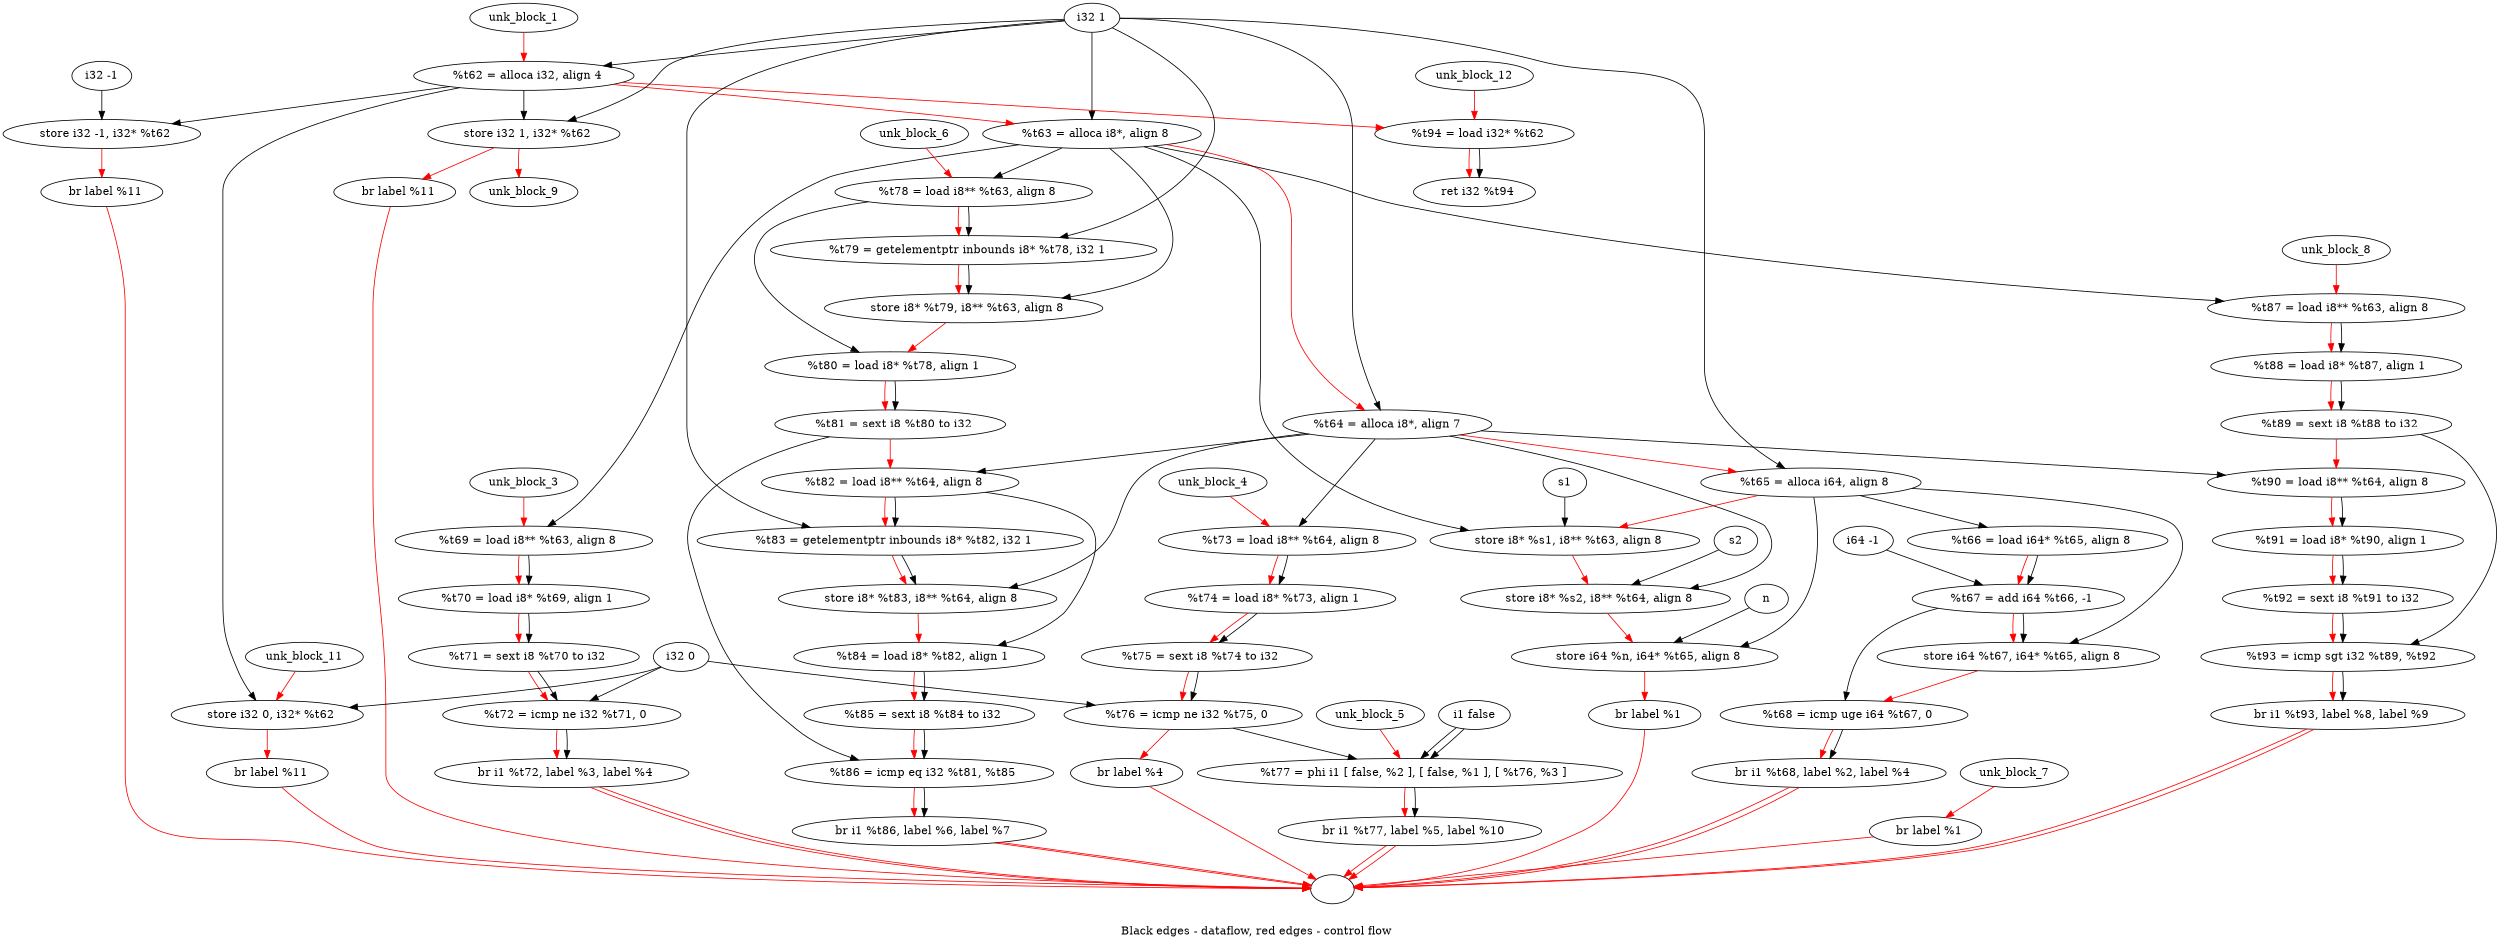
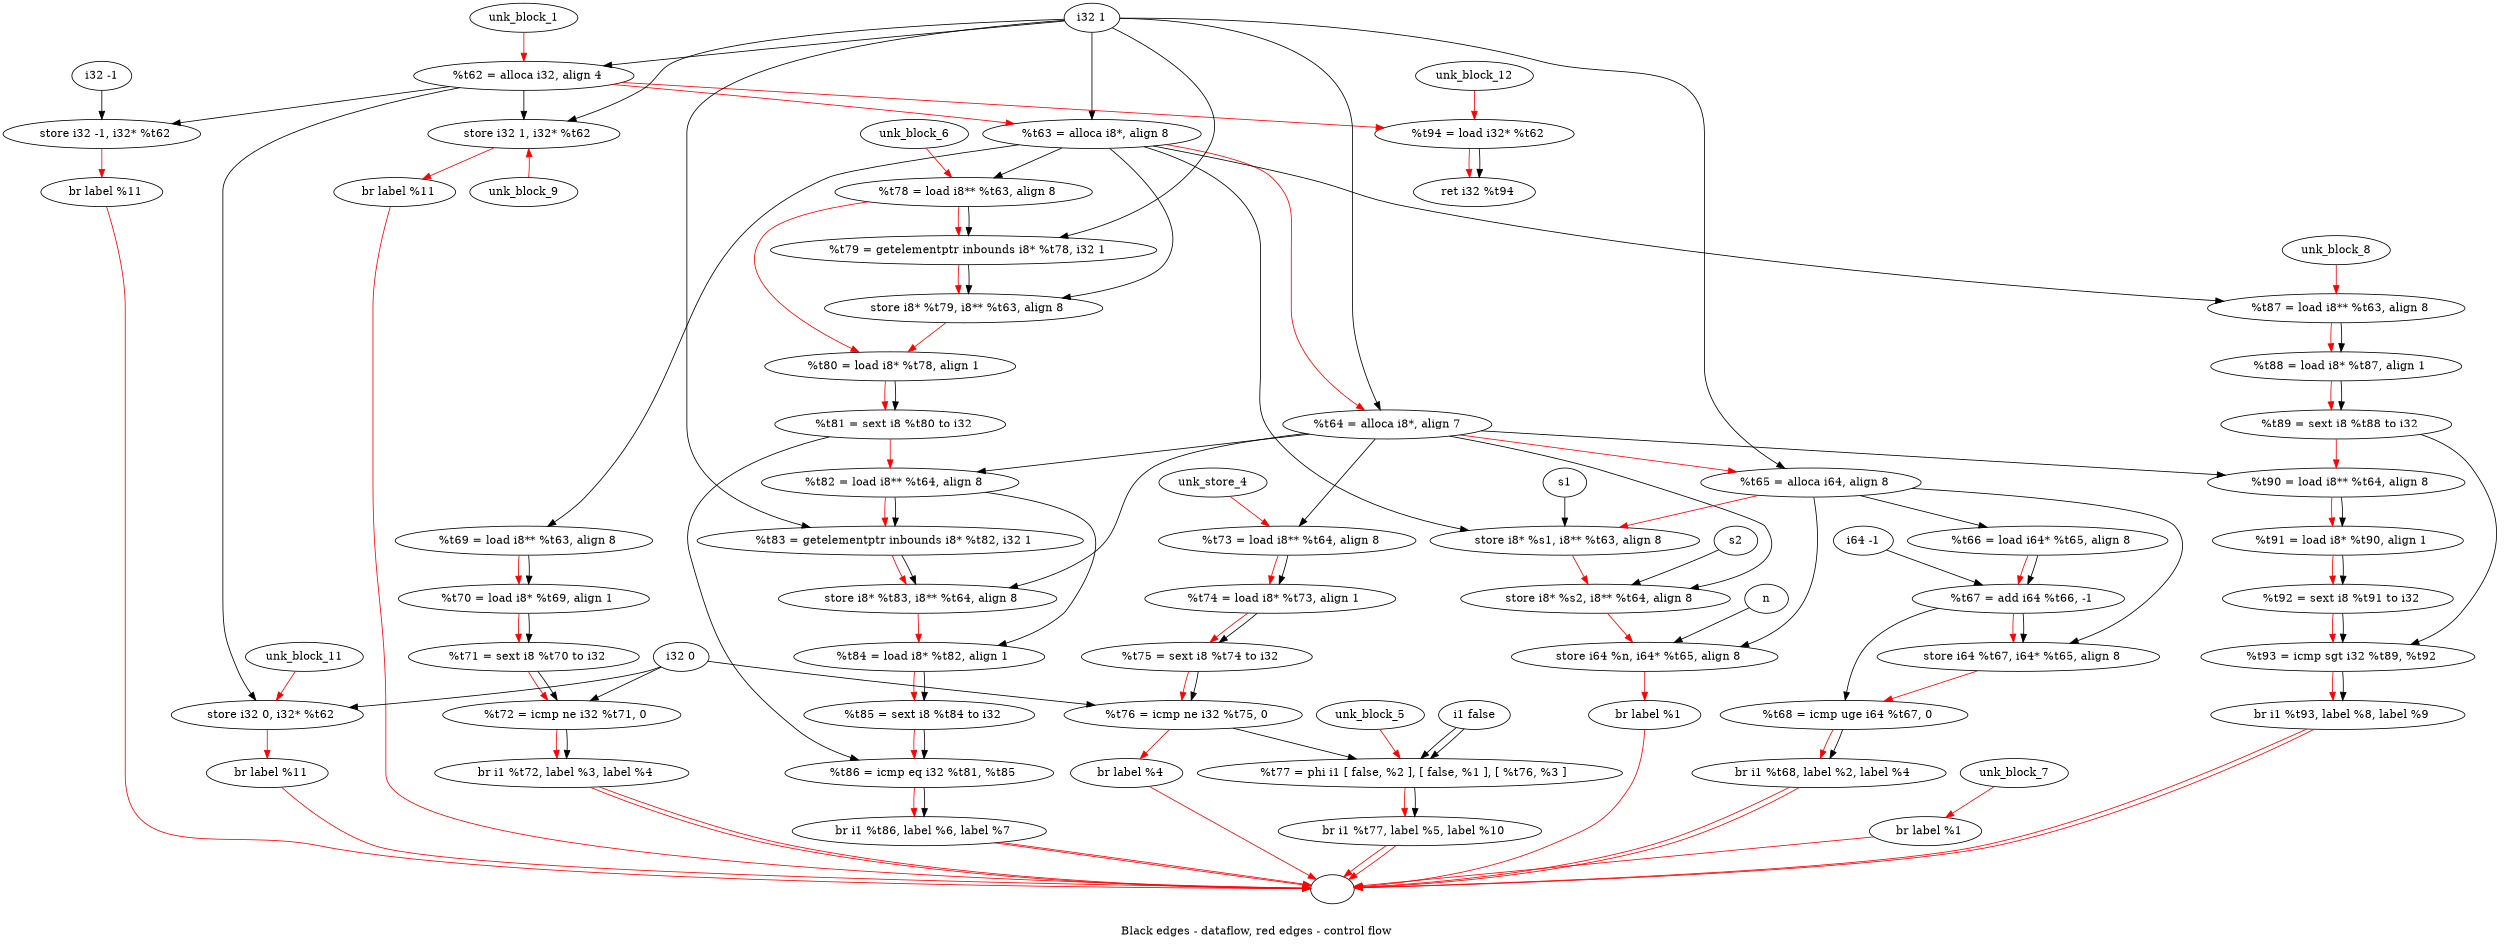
  digraph {
    compound=true
    label="Black edges - dataflow, red edges - control flow"
    edge [color=red]
    n1 [label="  %t62 = alloca i32, align 4"]
    n2 [label="  %t63 = alloca i8*, align 8"]
    n3 [label="  store i32 1, i32* %t62"]
    n4 [label="  store i32 -1, i32* %t62"]
    n5 [label="  store i32 0, i32* %t62"]
    n6 [label="  %t94 = load i32* %t62"]
    n7 [label="%t64 = alloca i8*, align 7"]
    n8 [label="  store i8* %s1, i8** %t63, align 8"]
    n9 [label="  %t69 = load i8** %t63, align 8"]
    n10 [label="  %t78 = load i8** %t63, align 8"]
    n11 [label="  store i8* %t79, i8** %t63, align 8"]
    n12 [label="  %t87 = load i8** %t63, align 8"]
    n13 [label="  br label %11"]
    n14 [label="  br label %11"]
    n15 [label="  br label %11"]
    n16 [label="  ret i32 %t94"]
    n17 [label="  %t65 = alloca i64, align 8"]
    n18 [label="  store i8* %s2, i8** %t64, align 8"]
    n19 [label="  %t73 = load i8** %t64, align 8"]
    n20 [label="  %t82 = load i8** %t64, align 8"]
    n21 [label="  store i8* %t83, i8** %t64, align 8"]
    n22 [label="  %t90 = load i8** %t64, align 8"]
    n23 [label="  %t70 = load i8* %t69, align 1"]
    n24 [label="  %t79 = getelementptr inbounds i8* %t78, i32 1"]
    n25 [label="  %t80 = load i8* %t78, align 1"]
    n26 [label="  %t88 = load i8* %t87, align 1"]
    n27 [label="  store i64 %n, i64* %t65, align 8"]
    n28 [label="  %t66 = load i64* %t65, align 8"]
    n29 [label="  store i64 %t67, i64* %t65, align 8"]
    n30 [label="  %t74 = load i8* %t73, align 1"]
    n31 [label="  %t83 = getelementptr inbounds i8* %t82, i32 1"]
    n32 [label="  %t84 = load i8* %t82, align 1"]
    n33 [label="  %t91 = load i8* %t90, align 1"]
    n34 [label="  br label %1"]
    n35 [label="  %t67 = add i64 %t66, -1"]
    n36 [label="  %t68 = icmp uge i64 %t67, 0"]
    ""
    unk_block_1
    "i32 1"
    s1
    s2
    n
    n43 [label="  br i1 %t68, label %2, label %4"]
    "i64 -1"
    n45 [label="  %t71 = sext i8 %t70 to i32"]
    n46 [label="  %t72 = icmp ne i32 %t71, 0"]
    n47 [label="  br i1 %t72, label %3, label %4"]
-   unk_block_3
    "i32 0"
    n50 [label="  %t76 = icmp ne i32 %t75, 0"]
    n51 [label="  br label %4"]
    n52 [label="  %t77 = phi i1 [ false, %2 ], [ false, %1 ], [ %t76, %3 ]"]
    n53 [label="  %t75 = sext i8 %t74 to i32"]
    n54 [label="  br i1 %t77, label %5, label %10"]
-   unk_block_4
+   unk_block_4 [label=unk_store_4]
    unk_block_5
    "i1 false"
    n58 [label="  %t81 = sext i8 %t80 to i32"]
    n59 [label="  %t86 = icmp eq i32 %t81, %t85"]
    n60 [label="  br i1 %t86, label %6, label %7"]
    n61 [label="  %t85 = sext i8 %t84 to i32"]
    unk_block_6
    n63 [label="  br label %1"]
    unk_block_7
    n65 [label="  %t89 = sext i8 %t88 to i32"]
    n66 [label="  %t93 = icmp sgt i32 %t89, %t92"]
    n67 [label="  br i1 %t93, label %8, label %9"]
    n68 [label="  %t92 = sext i8 %t91 to i32"]
    unk_block_8
    unk_block_9
    "i32 -1"
    unk_block_11
    unk_block_12
    n1 -> n2 [weight=2]
    n1 -> n3 [color=""]
    n1 -> n4 [color=""]
    n1 -> n5 [color=""]
    n1 -> n6
    n2 -> n7 [weight=2]
    n2 -> n8 [color=""]
    n2 -> n9 [color=""]
    n2 -> n10 [color=""]
    n2 -> n11 [color=""]
    n2 -> n12 [color=""]
    n3 -> n13 [weight=2]
    n4 -> n14 [weight=2]
    n5 -> n15 [weight=2]
    n6 -> n16 [weight=2]
    n6 -> n16 [color=""]
    n7 -> n17 [weight=2]
    n7 -> n18 [color=""]
    n7 -> n19 [color=""]
    n7 -> n20 [color=""]
    n7 -> n21 [color=""]
    n7 -> n22 [color=""]
    n8 -> n18 [weight=2]
    n9 -> n23 [weight=2]
    n9 -> n23 [color=""]
    n10 -> n24 [weight=2]
    n10 -> n24 [color=""]
-   n10 -> n25 [color=""]
+   n10 -> n25
    n11 -> n25 [weight=2]
    n12 -> n26 [weight=2]
    n12 -> n26 [color=""]
    n13 -> ""
    n14 -> ""
    n15 -> ""
    n17 -> n8 [weight=2]
    n17 -> n27 [color=""]
    n17 -> n28 [color=""]
    n17 -> n29 [color=""]
    n18 -> n27 [weight=2]
    n19 -> n30 [weight=2]
    n19 -> n30 [color=""]
    n20 -> n31 [weight=2]
    n20 -> n31 [color=""]
    n20 -> n32 [color=""]
    n21 -> n32 [weight=2]
    n22 -> n33 [weight=2]
    n22 -> n33 [color=""]
    n23 -> n45 [weight=2]
    n23 -> n45 [color=""]
    n24 -> n11 [weight=2]
    n24 -> n11 [color=""]
    n25 -> n58 [weight=2]
    n25 -> n58 [color=""]
    n26 -> n65 [weight=2]
    n26 -> n65 [color=""]
    n27 -> n34 [weight=2]
    n28 -> n35 [weight=2]
    n28 -> n35 [color=""]
    n29 -> n36 [weight=2]
    n30 -> n53 [weight=2]
    n30 -> n53 [color=""]
    n31 -> n21 [weight=2]
    n31 -> n21 [color=""]
    n32 -> n61 [weight=2]
    n32 -> n61 [color=""]
    n33 -> n68 [weight=2]
    n33 -> n68 [color=""]
    n34 -> ""
    n35 -> n29 [weight=2]
    n35 -> n29 [color=""]
    n35 -> n36 [color=""]
    n36 -> n43 [weight=2]
    n36 -> n43 [color=""]
    unk_block_1 -> n1
    "i32 1" -> n1 [color=""]
    "i32 1" -> n2 [color=""]
    "i32 1" -> n3 [color=""]
    "i32 1" -> n7 [color=""]
    "i32 1" -> n17 [color=""]
    "i32 1" -> n24 [color=""]
    "i32 1" -> n31 [color=""]
    s1 -> n8 [color=""]
    s2 -> n18 [color=""]
    n -> n27 [color=""]
    n43 -> ""
    n43 -> ""
    "i64 -1" -> n35 [color=""]
    n45 -> n46 [weight=2]
    n45 -> n46 [color=""]
    n46 -> n47 [weight=2]
    n46 -> n47 [color=""]
    n47 -> ""
    n47 -> ""
-   unk_block_3 -> n9
    "i32 0" -> n5 [color=""]
    "i32 0" -> n46 [color=""]
    "i32 0" -> n50 [color=""]
    n50 -> n51 [weight=2]
    n50 -> n52 [color=""]
    n51 -> ""
    n52 -> n54 [weight=2]
    n52 -> n54 [color=""]
    n53 -> n50 [weight=2]
    n53 -> n50 [color=""]
    n54 -> ""
    n54 -> ""
    unk_block_4 -> n19
    unk_block_5 -> n52
    "i1 false" -> n52 [color=""]
    "i1 false" -> n52 [color=""]
    n58 -> n20 [weight=2]
    n58 -> n59 [color=""]
    n59 -> n60 [weight=2]
    n59 -> n60 [color=""]
    n60 -> ""
    n60 -> ""
    n61 -> n59 [weight=2]
    n61 -> n59 [color=""]
    unk_block_6 -> n10
    n63 -> ""
    unk_block_7 -> n63
    n65 -> n22 [weight=2]
    n65 -> n66 [color=""]
    n66 -> n67 [weight=2]
    n66 -> n67 [color=""]
    n67 -> ""
    n67 -> ""
    n68 -> n66 [weight=2]
    n68 -> n66 [color=""]
    unk_block_8 -> n12
-   n3 -> unk_block_9
+   unk_block_9 -> n3
    "i32 -1" -> n4 [color=""]
    unk_block_11 -> n5
    unk_block_12 -> n6
  }
